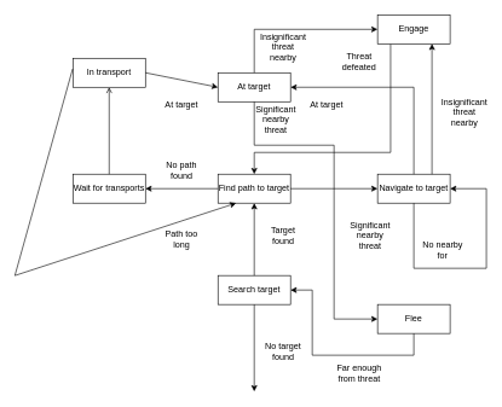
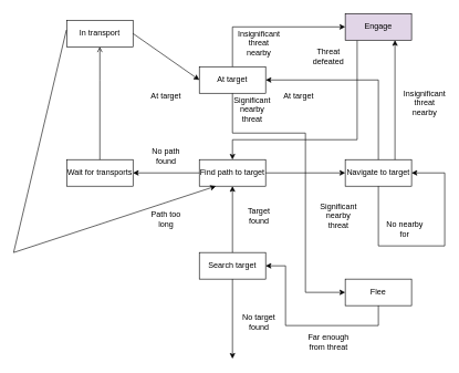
  <mxCell id="0" />
  <mxCell id="1" parent="0" />
  <mxCell id="2" value="Search target" style="whiteSpace=wrap;html=1;align=center;" vertex="1" parent="1"><mxGeometry x="300" y="380" width="100" height="40" as="geometry" /></mxCell>
  <mxCell id="3" value="" style="endArrow=classic;html=1;rounded=0;exitX=0.5;exitY=0;exitDx=0;exitDy=0;" edge="1" parent="1" source="2"><mxGeometry width="50" height="50" relative="1" as="geometry"><mxPoint x="334" y="300" as="sourcePoint" /><mxPoint x="350" y="280" as="targetPoint" /></mxGeometry></mxCell>
  <mxCell id="4" value="Target found" style="text;html=1;strokeColor=none;fillColor=none;align=center;verticalAlign=middle;whiteSpace=wrap;rounded=0;" vertex="1" parent="1"><mxGeometry x="360" y="310" width="60" height="30" as="geometry" /></mxCell>
  <mxCell id="5" value="No target found" style="text;html=1;strokeColor=none;fillColor=none;align=center;verticalAlign=middle;whiteSpace=wrap;rounded=0;" vertex="1" parent="1"><mxGeometry x="360" y="470" width="60" height="30" as="geometry" /></mxCell>
  <mxCell id="6" value="" style="endArrow=classic;html=1;rounded=0;exitX=0.5;exitY=1;exitDx=0;exitDy=0;" edge="1" parent="1" source="2"><mxGeometry width="50" height="50" relative="1" as="geometry"><mxPoint x="310" y="520" as="sourcePoint" /><mxPoint x="350" y="540" as="targetPoint" /></mxGeometry></mxCell>
  <mxCell id="7" value="Find path to target" style="whiteSpace=wrap;html=1;align=center;" vertex="1" parent="1"><mxGeometry x="300" y="240" width="100" height="40" as="geometry" /></mxCell>
  <mxCell id="8" value="" style="endArrow=classic;html=1;rounded=0;exitX=0;exitY=0.5;exitDx=0;exitDy=0;" edge="1" parent="1" source="7"><mxGeometry width="50" height="50" relative="1" as="geometry"><mxPoint x="210" y="300" as="sourcePoint" /><mxPoint x="200" y="260" as="targetPoint" /></mxGeometry></mxCell>
  <mxCell id="9" value="Wait for transports" style="whiteSpace=wrap;html=1;align=center;" vertex="1" parent="1"><mxGeometry x="100" y="240" width="100" height="40" as="geometry" /></mxCell>
  <mxCell id="10" value="No path found" style="text;html=1;strokeColor=none;fillColor=none;align=center;verticalAlign=middle;whiteSpace=wrap;rounded=0;" vertex="1" parent="1"><mxGeometry x="220" y="220" width="60" height="30" as="geometry" /></mxCell>
  <mxCell id="11" value="Significant nearby threat" style="text;html=1;strokeColor=none;fillColor=none;align=center;verticalAlign=middle;whiteSpace=wrap;rounded=0;" vertex="1" parent="1"><mxGeometry x="480" y="310" width="60" height="30" as="geometry" /></mxCell>
  <mxCell id="12" value="" style="endArrow=classic;html=1;rounded=0;exitX=1;exitY=0.5;exitDx=0;exitDy=0;" edge="1" parent="1" source="7"><mxGeometry width="50" height="50" relative="1" as="geometry"><mxPoint x="340" y="340" as="sourcePoint" /><mxPoint x="520" y="260" as="targetPoint" /></mxGeometry></mxCell>
  <mxCell id="13" value="Navigate to target" style="whiteSpace=wrap;html=1;align=center;" vertex="1" parent="1"><mxGeometry x="520" y="240" width="100" height="40" as="geometry" /></mxCell>
  <mxCell id="14" value="Path too long" style="text;html=1;strokeColor=none;fillColor=none;align=center;verticalAlign=middle;whiteSpace=wrap;rounded=0;" vertex="1" parent="1"><mxGeometry x="220" y="315" width="60" height="30" as="geometry" /></mxCell>
  <mxCell id="15" value="At target" style="whiteSpace=wrap;html=1;align=center;" vertex="1" parent="1"><mxGeometry x="300" y="100" width="100" height="40" as="geometry" /></mxCell>
  <mxCell id="16" value="" style="endArrow=classic;html=1;rounded=0;exitX=0.5;exitY=0;exitDx=0;exitDy=0;entryX=1;entryY=0.5;entryDx=0;entryDy=0;" edge="1" parent="1" source="13" target="15"><mxGeometry width="50" height="50" relative="1" as="geometry"><mxPoint x="570" y="170" as="sourcePoint" /><mxPoint x="620" y="120" as="targetPoint" /><Array as="points"><mxPoint x="570" y="120" /></Array></mxGeometry></mxCell>
  <mxCell id="17" value="" style="endArrow=open;html=1;rounded=0;exitX=0.5;exitY=0;exitDx=0;exitDy=0;entryX=0.5;entryY=1;entryDx=0;entryDy=0;" edge="1" parent="1" source="9" target="34"><mxGeometry width="50" height="50" relative="1" as="geometry"><mxPoint x="180" y="210" as="sourcePoint" /><mxPoint x="10" y="90" as="targetPoint" /><Array as="points"><mxPoint x="150" y="120" /></Array></mxGeometry></mxCell>
  <mxCell id="18" value="At target" style="text;html=1;strokeColor=none;fillColor=none;align=center;verticalAlign=middle;whiteSpace=wrap;rounded=0;" vertex="1" parent="1"><mxGeometry x="420" y="130" width="60" height="30" as="geometry" /></mxCell>
  <mxCell id="19" value="At target" style="text;html=1;strokeColor=none;fillColor=none;align=center;verticalAlign=middle;whiteSpace=wrap;rounded=0;" vertex="1" parent="1"><mxGeometry x="220" y="130" width="60" height="30" as="geometry" /></mxCell>
  <mxCell id="20" value="" style="endArrow=classic;html=1;rounded=0;exitX=0.5;exitY=1;exitDx=0;exitDy=0;entryX=1;entryY=0.5;entryDx=0;entryDy=0;" edge="1" parent="1" source="13" target="13"><mxGeometry width="50" height="50" relative="1" as="geometry"><mxPoint x="560" y="350" as="sourcePoint" /><mxPoint x="550" y="370" as="targetPoint" /><Array as="points"><mxPoint x="570" y="370" /><mxPoint x="670" y="370" /><mxPoint x="670" y="260" /></Array></mxGeometry></mxCell>
  <mxCell id="21" value="No nearby for" style="text;html=1;strokeColor=none;fillColor=none;align=center;verticalAlign=middle;whiteSpace=wrap;rounded=0;" vertex="1" parent="1"><mxGeometry x="580" y="330" width="60" height="30" as="geometry" /></mxCell>
  <mxCell id="22" value="Flee" style="whiteSpace=wrap;html=1;align=center;" vertex="1" parent="1"><mxGeometry x="520" y="420" width="100" height="40" as="geometry" /></mxCell>
- <mxCell id="23" value="Engage" style="whiteSpace=wrap;html=1;align=center;" vertex="1" parent="1"><mxGeometry x="520" y="20" width="100" height="40" as="geometry" /></mxCell>
+ <mxCell id="23" value="Engage" style="whiteSpace=wrap;html=1;align=center;fillColor=#e1d5e7;" vertex="1" parent="1"><mxGeometry x="520" y="20" width="100" height="40" as="geometry" /></mxCell>
  <mxCell id="24" value="" style="endArrow=classic;html=1;rounded=0;exitX=0.75;exitY=0;exitDx=0;exitDy=0;entryX=0.75;entryY=1;entryDx=0;entryDy=0;" edge="1" parent="1" source="13" target="23"><mxGeometry width="50" height="50" relative="1" as="geometry"><mxPoint x="450" y="220" as="sourcePoint" /><mxPoint x="500" y="170" as="targetPoint" /></mxGeometry></mxCell>
  <mxCell id="25" value="Insignificant threat nearby" style="text;html=1;strokeColor=none;fillColor=none;align=center;verticalAlign=middle;whiteSpace=wrap;rounded=0;" vertex="1" parent="1"><mxGeometry x="610" y="140" width="60" height="30" as="geometry" /></mxCell>
  <mxCell id="26" value="" style="endArrow=classic;html=1;rounded=0;exitX=0.5;exitY=0;exitDx=0;exitDy=0;entryX=0;entryY=0.5;entryDx=0;entryDy=0;" edge="1" parent="1" source="15" target="23"><mxGeometry width="50" height="50" relative="1" as="geometry"><mxPoint x="450" y="190" as="sourcePoint" /><mxPoint x="500" y="140" as="targetPoint" /><Array as="points"><mxPoint x="350" y="40" /></Array></mxGeometry></mxCell>
  <mxCell id="27" value="Insignificant threat nearby" style="text;html=1;strokeColor=none;fillColor=none;align=center;verticalAlign=middle;whiteSpace=wrap;rounded=0;" vertex="1" parent="1"><mxGeometry x="360" y="50" width="60" height="30" as="geometry" /></mxCell>
  <mxCell id="28" value="Significant nearby threat" style="text;html=1;strokeColor=none;fillColor=none;align=center;verticalAlign=middle;whiteSpace=wrap;rounded=0;" vertex="1" parent="1"><mxGeometry x="350" y="150" width="60" height="30" as="geometry" /></mxCell>
  <mxCell id="29" value="" style="endArrow=classic;html=1;rounded=0;exitX=0.5;exitY=1;exitDx=0;exitDy=0;entryX=0;entryY=0.5;entryDx=0;entryDy=0;" edge="1" parent="1" source="15" target="22"><mxGeometry width="50" height="50" relative="1" as="geometry"><mxPoint x="450" y="320" as="sourcePoint" /><mxPoint x="500" y="270" as="targetPoint" /><Array as="points"><mxPoint x="350" y="200" /><mxPoint x="460" y="200" /><mxPoint x="460" y="440" /></Array></mxGeometry></mxCell>
  <mxCell id="30" value="" style="endArrow=classic;html=1;rounded=0;entryX=0.5;entryY=0;entryDx=0;entryDy=0;exitX=0.18;exitY=1.017;exitDx=0;exitDy=0;exitPerimeter=0;" edge="1" parent="1" source="23" target="7"><mxGeometry width="50" height="50" relative="1" as="geometry"><mxPoint x="570" y="90" as="sourcePoint" /><mxPoint x="500" y="170" as="targetPoint" /><Array as="points"><mxPoint x="538" y="210" /><mxPoint x="350" y="210" /></Array></mxGeometry></mxCell>
  <mxCell id="31" value="" style="endArrow=classic;html=1;rounded=0;exitX=0.5;exitY=1;exitDx=0;exitDy=0;entryX=1;entryY=0.5;entryDx=0;entryDy=0;" edge="1" parent="1" source="22" target="2"><mxGeometry width="50" height="50" relative="1" as="geometry"><mxPoint x="500" y="540" as="sourcePoint" /><mxPoint x="550" y="490" as="targetPoint" /><Array as="points"><mxPoint x="570" y="490" /><mxPoint x="430" y="490" /><mxPoint x="430" y="400" /></Array></mxGeometry></mxCell>
  <mxCell id="32" value="Far enough from threat" style="text;html=1;strokeColor=none;fillColor=none;align=center;verticalAlign=middle;whiteSpace=wrap;rounded=0;" vertex="1" parent="1"><mxGeometry x="460" y="500" width="70" height="30" as="geometry" /></mxCell>
  <mxCell id="33" value="Threat defeated" style="text;html=1;strokeColor=none;fillColor=none;align=center;verticalAlign=middle;whiteSpace=wrap;rounded=0;" vertex="1" parent="1"><mxGeometry x="460" y="70" width="70" height="30" as="geometry" /></mxCell>
- <mxCell id="34" value="In transport" style="whiteSpace=wrap;html=1;align=center;" vertex="1" parent="1"><mxGeometry x="100" y="80" width="100" height="40" as="geometry" /></mxCell>
+ <mxCell id="34" value="In transport" style="whiteSpace=wrap;html=1;align=center;" vertex="1" parent="1"><mxGeometry x="100" y="30" width="100" height="40" as="geometry" /></mxCell>
  <mxCell id="35" value="" style="endArrow=classic;html=1;rounded=0;exitX=1;exitY=0.5;exitDx=0;exitDy=0;entryX=0;entryY=0.5;entryDx=0;entryDy=0;" edge="1" parent="1" source="34" target="15"><mxGeometry width="50" height="50" relative="1" as="geometry"><mxPoint x="240" y="270" as="sourcePoint" /><mxPoint x="290" y="220" as="targetPoint" /></mxGeometry></mxCell>
  <mxCell id="36" value="" style="endArrow=classic;html=1;rounded=0;exitX=-0.004;exitY=0.366;exitDx=0;exitDy=0;exitPerimeter=0;entryX=0.25;entryY=1;entryDx=0;entryDy=0;" edge="1" parent="1" source="34" target="7"><mxGeometry width="50" height="50" relative="1" as="geometry"><mxPoint x="220" y="390" as="sourcePoint" /><mxPoint x="270" y="340" as="targetPoint" /><Array as="points"><mxPoint x="20" y="380" /></Array></mxGeometry></mxCell>
